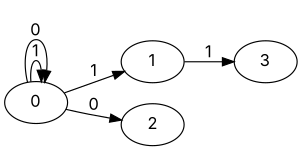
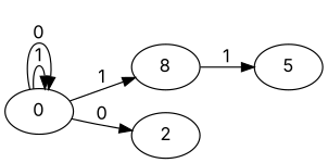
  digraph {
    fontname=Inter
    rankdir=LR
    node [fontname=Inter]
    edge [fontname=Inter]
    0
-   1
+   1 [label=8]
    2
-   3
+   3 [label=5]
    0 -> 0 [label=1]
    0 -> 0 [label=0]
    0 -> 1 [label=1]
    0 -> 2 [label=0]
    1 -> 3 [label=1]
  }
